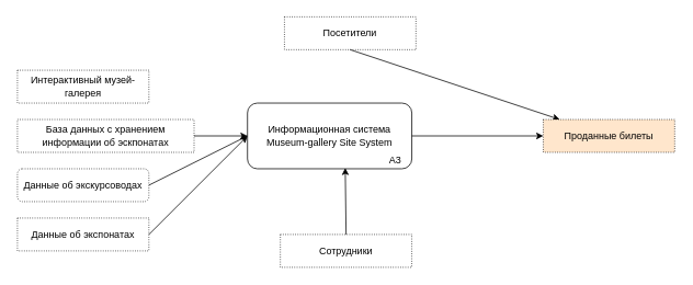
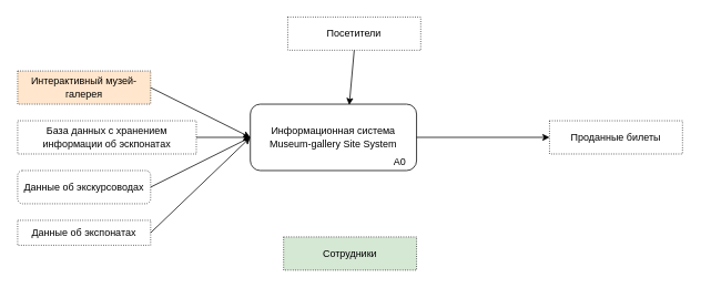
  <mxCell id="0" />
  <mxCell id="1" parent="0" />
  <mxCell id="2" value="Информационная система Museum-gallery Site System" style="rounded=1;whiteSpace=wrap;html=1;" vertex="1" parent="1"><mxGeometry x="300" y="125" width="200" height="80" as="geometry" /></mxCell>
  <mxCell id="3" value="База данных с хранением информации об эскпонатах" style="rounded=0;whiteSpace=wrap;html=1;dashed=1;dashPattern=1 2;" vertex="1" parent="1"><mxGeometry x="20" y="145" width="215" height="40" as="geometry" /></mxCell>
- <mxCell id="4" value="Сотрудники" style="rounded=0;whiteSpace=wrap;html=1;dashed=1;dashPattern=1 2;" vertex="1" parent="1"><mxGeometry x="340" y="285" width="160" height="40" as="geometry" /></mxCell>
+ <mxCell id="4" value="Сотрудники" style="rounded=0;whiteSpace=wrap;html=1;dashed=1;dashPattern=1 2;fillColor=#d5e8d4;" vertex="1" parent="1"><mxGeometry x="340" y="285" width="160" height="40" as="geometry" /></mxCell>
  <mxCell id="5" value="Посетители" style="rounded=0;whiteSpace=wrap;html=1;dashed=1;dashPattern=1 2;" vertex="1" parent="1"><mxGeometry x="345" y="20" width="160" height="40" as="geometry" /></mxCell>
- <mxCell id="6" value="" style="endArrow=classic;html=1;exitX=0.5;exitY=0;exitDx=0;exitDy=0;entryX=0.595;entryY=0.988;entryDx=0;entryDy=0;entryPerimeter=0;" edge="1" parent="1" source="4" target="2"><mxGeometry width="50" height="50" relative="1" as="geometry"><mxPoint x="310" y="215" as="sourcePoint" /><mxPoint x="420" y="215" as="targetPoint" /></mxGeometry></mxCell>
  <mxCell id="7" value="" style="endArrow=classic;html=1;exitX=1;exitY=0.5;exitDx=0;exitDy=0;" edge="1" parent="1" source="3"><mxGeometry width="50" height="50" relative="1" as="geometry"><mxPoint x="310" y="215" as="sourcePoint" /><mxPoint x="300" y="165" as="targetPoint" /><Array as="points"><mxPoint x="300" y="165" /></Array></mxGeometry></mxCell>
- <mxCell id="8" value="" style="endArrow=classic;html=1;exitX=0.5;exitY=1;exitDx=0;exitDy=0;" edge="1" parent="1" source="5" target="10"><mxGeometry width="50" height="50" relative="1" as="geometry"><mxPoint x="310" y="215" as="sourcePoint" /><mxPoint x="360" y="165" as="targetPoint" /></mxGeometry></mxCell>
+ <mxCell id="8" value="" style="endArrow=classic;html=1;exitX=0.5;exitY=1;exitDx=0;exitDy=0;entryX=0.595;entryY=0.013;entryDx=0;entryDy=0;entryPerimeter=0;" edge="1" parent="1" source="5" target="2"><mxGeometry width="50" height="50" relative="1" as="geometry"><mxPoint x="310" y="215" as="sourcePoint" /><mxPoint x="360" y="165" as="targetPoint" /></mxGeometry></mxCell>
  <mxCell id="9" value="" style="endArrow=classic;html=1;exitX=1;exitY=0.5;exitDx=0;exitDy=0;" edge="1" parent="1" source="2"><mxGeometry width="50" height="50" relative="1" as="geometry"><mxPoint x="310" y="215" as="sourcePoint" /><mxPoint x="660" y="165" as="targetPoint" /></mxGeometry></mxCell>
- <mxCell id="10" value="Проданные билеты" style="rounded=0;whiteSpace=wrap;html=1;dashed=1;dashPattern=1 2;fillColor=#ffe6cc;" vertex="1" parent="1"><mxGeometry x="660" y="145" width="160" height="40" as="geometry" /></mxCell>
+ <mxCell id="10" value="Проданные билеты" style="rounded=0;whiteSpace=wrap;html=1;dashed=1;dashPattern=1 2;" vertex="1" parent="1"><mxGeometry x="660" y="145" width="160" height="40" as="geometry" /></mxCell>
  <mxCell id="11" value="Данные об экскурсоводах" style="whiteSpace=wrap;html=1;dashed=1;dashPattern=1 2;rounded=1;" vertex="1" parent="1"><mxGeometry x="20" y="205" width="160" height="40" as="geometry" /></mxCell>
- <mxCell id="12" value="Данные об экспонатах" style="rounded=0;whiteSpace=wrap;html=1;dashed=1;dashPattern=1 2;" vertex="1" parent="1"><mxGeometry x="20" y="265" width="160" height="40" as="geometry" /></mxCell>
- <mxCell id="13" value="Интерактивный музей-галерея" style="rounded=0;whiteSpace=wrap;html=1;dashed=1;dashPattern=1 2;" vertex="1" parent="1"><mxGeometry x="20" y="85" width="160" height="40" as="geometry" /></mxCell>
- <mxCell id="14" value="A3" style="text;html=1;strokeColor=none;fillColor=none;align=center;verticalAlign=middle;whiteSpace=wrap;rounded=0;dashed=1;dashPattern=1 2;" vertex="1" parent="1"><mxGeometry x="460" y="185" width="40" height="20" as="geometry" /></mxCell>
+ <mxCell id="12" value="Данные об экспонатах" style="rounded=0;whiteSpace=wrap;html=1;dashed=1;dashPattern=1 2;" vertex="1" parent="1"><mxGeometry x="20" y="265" width="160" height="30" as="geometry" /></mxCell>
+ <mxCell id="13" value="Интерактивный музей-галерея" style="rounded=0;whiteSpace=wrap;html=1;dashed=1;dashPattern=1 2;fillColor=#ffe6cc;" vertex="1" parent="1"><mxGeometry x="20" y="85" width="160" height="40" as="geometry" /></mxCell>
+ <mxCell id="14" value="A0" style="text;html=1;strokeColor=none;fillColor=none;align=center;verticalAlign=middle;whiteSpace=wrap;rounded=0;dashed=1;dashPattern=1 2;" vertex="1" parent="1"><mxGeometry x="460" y="185" width="40" height="20" as="geometry" /></mxCell>
  <mxCell id="15" value="" style="endArrow=none;html=1;exitX=1;exitY=0.5;exitDx=0;exitDy=0;entryX=0;entryY=0.5;entryDx=0;entryDy=0;" edge="1" parent="1" source="11" target="2"><mxGeometry width="50" height="50" relative="1" as="geometry"><mxPoint x="260" y="235" as="sourcePoint" /><mxPoint x="310" y="185" as="targetPoint" /></mxGeometry></mxCell>
  <mxCell id="16" value="" style="endArrow=classic;html=1;exitX=1;exitY=0.5;exitDx=0;exitDy=0;entryX=0;entryY=0.5;entryDx=0;entryDy=0;" edge="1" parent="1" source="12" target="2"><mxGeometry width="50" height="50" relative="1" as="geometry"><mxPoint x="260" y="235" as="sourcePoint" /><mxPoint x="310" y="185" as="targetPoint" /></mxGeometry></mxCell>
+ <mxCell id="17" value="" style="endArrow=classic;html=1;exitX=1;exitY=0.5;exitDx=0;exitDy=0;entryX=0;entryY=0.5;entryDx=0;entryDy=0;" edge="1" parent="1" source="13" target="2"><mxGeometry width="50" height="50" relative="1" as="geometry"><mxPoint x="260" y="235" as="sourcePoint" /><mxPoint x="310" y="185" as="targetPoint" /></mxGeometry></mxCell>
